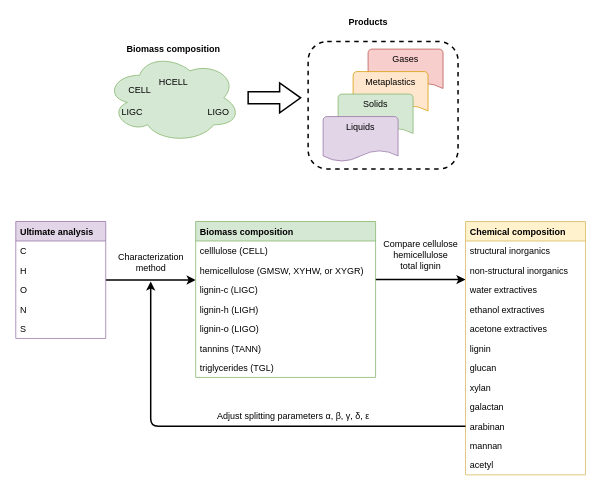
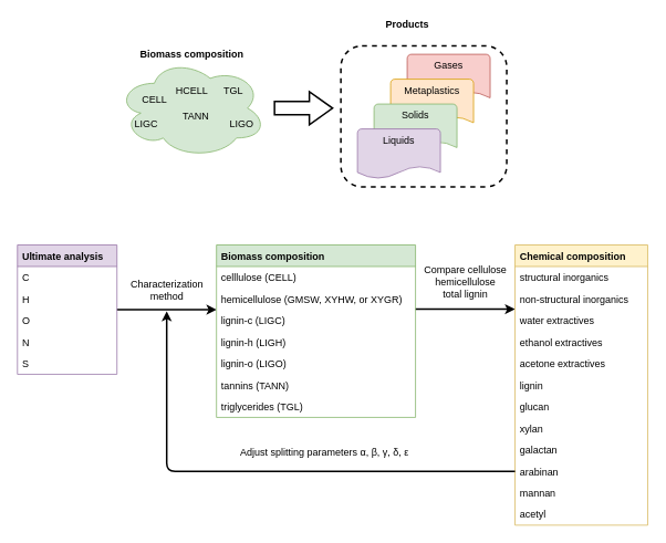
  <mxCell id="0" />
  <mxCell id="1" parent="0" />
  <mxCell id="2" value="Gases" style="strokeWidth=1;html=1;shape=mxgraph.flowchart.document2;whiteSpace=wrap;size=0.25;labelBackgroundColor=none;align=center;verticalAlign=top;fillColor=#f8cecc;strokeColor=#b85450;" parent="1" vertex="1"><mxGeometry x="490" y="65" width="100" height="60" as="geometry" /></mxCell>
  <mxCell id="3" value="Metaplastics" style="strokeWidth=1;html=1;shape=mxgraph.flowchart.document2;whiteSpace=wrap;size=0.25;labelBackgroundColor=none;align=center;verticalAlign=top;fillColor=#ffe6cc;strokeColor=#d79b00;" parent="1" vertex="1"><mxGeometry x="470" y="95" width="100" height="60" as="geometry" /></mxCell>
  <mxCell id="4" value="" style="ellipse;shape=cloud;whiteSpace=wrap;html=1;labelBackgroundColor=none;align=left;fillColor=#d5e8d4;strokeColor=#82b366;" parent="1" vertex="1"><mxGeometry x="140" y="70" width="180" height="120" as="geometry" /></mxCell>
  <mxCell id="5" value="CELL" style="text;html=1;align=center;verticalAlign=middle;resizable=0;points=[];autosize=1;strokeColor=none;" parent="1" vertex="1"><mxGeometry x="160" y="110" width="50" height="20" as="geometry" /></mxCell>
  <mxCell id="6" value="LIGC" style="text;html=1;align=center;verticalAlign=middle;resizable=0;points=[];autosize=1;strokeColor=none;" parent="1" vertex="1"><mxGeometry x="155" y="140" width="40" height="20" as="geometry" /></mxCell>
  <mxCell id="7" value="LIGO" style="text;html=1;align=center;verticalAlign=middle;resizable=0;points=[];autosize=1;strokeColor=none;" parent="1" vertex="1"><mxGeometry x="270" y="140" width="40" height="20" as="geometry" /></mxCell>
+ <mxCell id="8" value="TANN" style="text;html=1;align=center;verticalAlign=middle;resizable=0;points=[];autosize=1;strokeColor=none;" parent="1" vertex="1"><mxGeometry x="210" y="130" width="50" height="20" as="geometry" /></mxCell>
+ <mxCell id="9" value="TGL" style="text;html=1;align=center;verticalAlign=middle;resizable=0;points=[];autosize=1;strokeColor=none;" parent="1" vertex="1"><mxGeometry x="260" y="100" width="40" height="20" as="geometry" /></mxCell>
  <mxCell id="10" value="HCELL" style="text;html=1;align=center;verticalAlign=middle;resizable=0;points=[];autosize=1;strokeColor=none;" parent="1" vertex="1"><mxGeometry x="205" y="100" width="50" height="20" as="geometry" /></mxCell>
  <mxCell id="11" value="" style="shape=singleArrow;whiteSpace=wrap;html=1;arrowWidth=0.4;arrowSize=0.4;labelBackgroundColor=none;align=left;strokeWidth=2;" parent="1" vertex="1"><mxGeometry x="330" y="110" width="70" height="40" as="geometry" /></mxCell>
  <mxCell id="12" value="Solids" style="strokeWidth=1;html=1;shape=mxgraph.flowchart.document2;whiteSpace=wrap;size=0.25;labelBackgroundColor=none;align=center;verticalAlign=top;fillColor=#d5e8d4;strokeColor=#82b366;" parent="1" vertex="1"><mxGeometry x="450" y="125" width="100" height="60" as="geometry" /></mxCell>
  <mxCell id="13" value="Liquids" style="strokeWidth=1;html=1;shape=mxgraph.flowchart.document2;whiteSpace=wrap;size=0.25;labelBackgroundColor=none;align=center;verticalAlign=top;fillColor=#e1d5e7;strokeColor=#9673a6;" parent="1" vertex="1"><mxGeometry x="430" y="155" width="100" height="60" as="geometry" /></mxCell>
  <mxCell id="14" value="Biomass composition" style="text;html=1;align=center;verticalAlign=middle;resizable=0;points=[];autosize=1;strokeColor=none;fontStyle=1" parent="1" vertex="1"><mxGeometry x="160" y="55" width="140" height="20" as="geometry" /></mxCell>
  <mxCell id="15" value="Products" style="text;html=1;align=center;verticalAlign=middle;resizable=0;points=[];autosize=1;strokeColor=none;fontStyle=1" parent="1" vertex="1"><mxGeometry x="455" y="20" width="70" height="20" as="geometry" /></mxCell>
  <mxCell id="16" value="" style="rounded=1;whiteSpace=wrap;html=1;labelBackgroundColor=none;strokeWidth=2;align=center;verticalAlign=top;dashed=1;fillColor=none;" parent="1" vertex="1"><mxGeometry x="410" y="55" width="200" height="170" as="geometry" /></mxCell>
  <mxCell id="17" style="edgeStyle=orthogonalEdgeStyle;rounded=0;orthogonalLoop=1;jettySize=auto;html=1;strokeWidth=2;startArrow=classic;startFill=1;endArrow=none;endFill=0;" parent="1" edge="1"><mxGeometry relative="1" as="geometry"><mxPoint x="620" y="372.5" as="sourcePoint" /><mxPoint x="500" y="372.5" as="targetPoint" /></mxGeometry></mxCell>
  <mxCell id="18" value="Chemical composition" style="swimlane;fontStyle=1;childLayout=stackLayout;horizontal=1;startSize=26;horizontalStack=0;resizeParent=1;resizeParentMax=0;resizeLast=0;collapsible=1;marginBottom=0;labelBackgroundColor=none;align=left;swimlaneLine=1;spacingLeft=4;fillColor=#fff2cc;strokeColor=#d6b656;" parent="1" vertex="1"><mxGeometry x="620" y="295" width="160" height="338" as="geometry" /></mxCell>
  <mxCell id="19" value="structural inorganics" style="text;strokeColor=none;fillColor=none;align=left;verticalAlign=top;spacingLeft=4;spacingRight=4;overflow=hidden;rotatable=0;points=[[0,0.5],[1,0.5]];portConstraint=eastwest;" parent="18" vertex="1"><mxGeometry y="26" width="160" height="26" as="geometry" /></mxCell>
  <mxCell id="20" value="non-structural inorganics" style="text;strokeColor=none;fillColor=none;align=left;verticalAlign=top;spacingLeft=4;spacingRight=4;overflow=hidden;rotatable=0;points=[[0,0.5],[1,0.5]];portConstraint=eastwest;" parent="18" vertex="1"><mxGeometry y="52" width="160" height="26" as="geometry" /></mxCell>
  <mxCell id="21" value="water extractives&#10;" style="text;strokeColor=none;fillColor=none;align=left;verticalAlign=top;spacingLeft=4;spacingRight=4;overflow=hidden;rotatable=0;points=[[0,0.5],[1,0.5]];portConstraint=eastwest;labelBackgroundColor=none;" parent="18" vertex="1"><mxGeometry y="78" width="160" height="26" as="geometry" /></mxCell>
  <mxCell id="22" value="ethanol extractives" style="text;strokeColor=none;fillColor=none;align=left;verticalAlign=top;spacingLeft=4;spacingRight=4;overflow=hidden;rotatable=0;points=[[0,0.5],[1,0.5]];portConstraint=eastwest;" parent="18" vertex="1"><mxGeometry y="104" width="160" height="26" as="geometry" /></mxCell>
  <mxCell id="23" value="acetone extractives" style="text;strokeColor=none;fillColor=none;align=left;verticalAlign=top;spacingLeft=4;spacingRight=4;overflow=hidden;rotatable=0;points=[[0,0.5],[1,0.5]];portConstraint=eastwest;labelBackgroundColor=none;" parent="18" vertex="1"><mxGeometry y="130" width="160" height="26" as="geometry" /></mxCell>
  <mxCell id="24" value="lignin" style="text;strokeColor=none;fillColor=none;align=left;verticalAlign=top;spacingLeft=4;spacingRight=4;overflow=hidden;rotatable=0;points=[[0,0.5],[1,0.5]];portConstraint=eastwest;labelBackgroundColor=none;" parent="18" vertex="1"><mxGeometry y="156" width="160" height="26" as="geometry" /></mxCell>
  <mxCell id="25" value="glucan" style="text;strokeColor=none;fillColor=none;align=left;verticalAlign=top;spacingLeft=4;spacingRight=4;overflow=hidden;rotatable=0;points=[[0,0.5],[1,0.5]];portConstraint=eastwest;labelBackgroundColor=none;" parent="18" vertex="1"><mxGeometry y="182" width="160" height="26" as="geometry" /></mxCell>
  <mxCell id="26" value="xylan" style="text;strokeColor=none;fillColor=none;align=left;verticalAlign=top;spacingLeft=4;spacingRight=4;overflow=hidden;rotatable=0;points=[[0,0.5],[1,0.5]];portConstraint=eastwest;labelBackgroundColor=none;" parent="18" vertex="1"><mxGeometry y="208" width="160" height="26" as="geometry" /></mxCell>
  <mxCell id="27" value="galactan" style="text;strokeColor=none;fillColor=none;align=left;verticalAlign=top;spacingLeft=4;spacingRight=4;overflow=hidden;rotatable=0;points=[[0,0.5],[1,0.5]];portConstraint=eastwest;labelBackgroundColor=none;" parent="18" vertex="1"><mxGeometry y="234" width="160" height="26" as="geometry" /></mxCell>
  <mxCell id="28" value="arabinan" style="text;strokeColor=none;fillColor=none;align=left;verticalAlign=top;spacingLeft=4;spacingRight=4;overflow=hidden;rotatable=0;points=[[0,0.5],[1,0.5]];portConstraint=eastwest;labelBackgroundColor=none;" parent="18" vertex="1"><mxGeometry y="260" width="160" height="26" as="geometry" /></mxCell>
  <mxCell id="29" value="mannan" style="text;strokeColor=none;fillColor=none;align=left;verticalAlign=top;spacingLeft=4;spacingRight=4;overflow=hidden;rotatable=0;points=[[0,0.5],[1,0.5]];portConstraint=eastwest;labelBackgroundColor=none;" parent="18" vertex="1"><mxGeometry y="286" width="160" height="26" as="geometry" /></mxCell>
  <mxCell id="30" value="acetyl" style="text;strokeColor=none;fillColor=none;align=left;verticalAlign=top;spacingLeft=4;spacingRight=4;overflow=hidden;rotatable=0;points=[[0,0.5],[1,0.5]];portConstraint=eastwest;labelBackgroundColor=none;" parent="18" vertex="1"><mxGeometry y="312" width="160" height="26" as="geometry" /></mxCell>
  <mxCell id="31" style="edgeStyle=orthogonalEdgeStyle;rounded=0;orthogonalLoop=1;jettySize=auto;html=1;strokeWidth=2;" parent="1" source="32" edge="1"><mxGeometry relative="1" as="geometry"><mxPoint x="260" y="373" as="targetPoint" /></mxGeometry></mxCell>
  <mxCell id="32" value="Ultimate analysis" style="swimlane;fontStyle=1;childLayout=stackLayout;horizontal=1;startSize=26;horizontalStack=0;resizeParent=1;resizeParentMax=0;resizeLast=0;collapsible=1;marginBottom=0;labelBackgroundColor=none;align=left;spacingLeft=4;fillColor=#e1d5e7;strokeColor=#9673a6;" parent="1" vertex="1"><mxGeometry x="20" y="295" width="120" height="156" as="geometry" /></mxCell>
  <mxCell id="33" value="C" style="text;strokeColor=none;fillColor=none;align=left;verticalAlign=top;spacingLeft=4;spacingRight=4;overflow=hidden;rotatable=0;points=[[0,0.5],[1,0.5]];portConstraint=eastwest;" parent="32" vertex="1"><mxGeometry y="26" width="120" height="26" as="geometry" /></mxCell>
  <mxCell id="34" value="H" style="text;strokeColor=none;fillColor=none;align=left;verticalAlign=top;spacingLeft=4;spacingRight=4;overflow=hidden;rotatable=0;points=[[0,0.5],[1,0.5]];portConstraint=eastwest;" parent="32" vertex="1"><mxGeometry y="52" width="120" height="26" as="geometry" /></mxCell>
  <mxCell id="35" value="O" style="text;strokeColor=none;fillColor=none;align=left;verticalAlign=top;spacingLeft=4;spacingRight=4;overflow=hidden;rotatable=0;points=[[0,0.5],[1,0.5]];portConstraint=eastwest;" parent="32" vertex="1"><mxGeometry y="78" width="120" height="26" as="geometry" /></mxCell>
  <mxCell id="36" value="N" style="text;strokeColor=none;fillColor=none;align=left;verticalAlign=top;spacingLeft=4;spacingRight=4;overflow=hidden;rotatable=0;points=[[0,0.5],[1,0.5]];portConstraint=eastwest;labelBackgroundColor=none;" parent="32" vertex="1"><mxGeometry y="104" width="120" height="26" as="geometry" /></mxCell>
  <mxCell id="37" value="S" style="text;strokeColor=none;fillColor=none;align=left;verticalAlign=top;spacingLeft=4;spacingRight=4;overflow=hidden;rotatable=0;points=[[0,0.5],[1,0.5]];portConstraint=eastwest;labelBackgroundColor=none;" parent="32" vertex="1"><mxGeometry y="130" width="120" height="26" as="geometry" /></mxCell>
  <mxCell id="38" value="Biomass composition" style="swimlane;fontStyle=1;childLayout=stackLayout;horizontal=1;startSize=26;horizontalStack=0;resizeParent=1;resizeParentMax=0;resizeLast=0;collapsible=1;marginBottom=0;labelBackgroundColor=none;align=left;spacingLeft=4;fillColor=#d5e8d4;strokeColor=#82b366;" parent="1" vertex="1"><mxGeometry x="260" y="295" width="240" height="208" as="geometry" /></mxCell>
  <mxCell id="39" value="celllulose (CELL)" style="text;strokeColor=none;fillColor=none;align=left;verticalAlign=top;spacingLeft=4;spacingRight=4;overflow=hidden;rotatable=0;points=[[0,0.5],[1,0.5]];portConstraint=eastwest;" parent="38" vertex="1"><mxGeometry y="26" width="240" height="26" as="geometry" /></mxCell>
  <mxCell id="40" value="hemicellulose (GMSW, XYHW, or XYGR)" style="text;strokeColor=none;fillColor=none;align=left;verticalAlign=top;spacingLeft=4;spacingRight=4;overflow=hidden;rotatable=0;points=[[0,0.5],[1,0.5]];portConstraint=eastwest;" parent="38" vertex="1"><mxGeometry y="52" width="240" height="26" as="geometry" /></mxCell>
  <mxCell id="41" value="lignin-c (LIGC)" style="text;strokeColor=none;fillColor=none;align=left;verticalAlign=top;spacingLeft=4;spacingRight=4;overflow=hidden;rotatable=0;points=[[0,0.5],[1,0.5]];portConstraint=eastwest;" parent="38" vertex="1"><mxGeometry y="78" width="240" height="26" as="geometry" /></mxCell>
  <mxCell id="42" value="lignin-h (LIGH)" style="text;strokeColor=none;fillColor=none;align=left;verticalAlign=top;spacingLeft=4;spacingRight=4;overflow=hidden;rotatable=0;points=[[0,0.5],[1,0.5]];portConstraint=eastwest;labelBackgroundColor=none;" parent="38" vertex="1"><mxGeometry y="104" width="240" height="26" as="geometry" /></mxCell>
  <mxCell id="43" value="lignin-o (LIGO)" style="text;strokeColor=none;fillColor=none;align=left;verticalAlign=top;spacingLeft=4;spacingRight=4;overflow=hidden;rotatable=0;points=[[0,0.5],[1,0.5]];portConstraint=eastwest;labelBackgroundColor=none;" parent="38" vertex="1"><mxGeometry y="130" width="240" height="26" as="geometry" /></mxCell>
  <mxCell id="44" value="tannins (TANN)" style="text;strokeColor=none;fillColor=none;align=left;verticalAlign=top;spacingLeft=4;spacingRight=4;overflow=hidden;rotatable=0;points=[[0,0.5],[1,0.5]];portConstraint=eastwest;labelBackgroundColor=none;" parent="38" vertex="1"><mxGeometry y="156" width="240" height="26" as="geometry" /></mxCell>
  <mxCell id="45" value="triglycerides (TGL)" style="text;strokeColor=none;fillColor=none;align=left;verticalAlign=top;spacingLeft=4;spacingRight=4;overflow=hidden;rotatable=0;points=[[0,0.5],[1,0.5]];portConstraint=eastwest;labelBackgroundColor=none;" parent="38" vertex="1"><mxGeometry y="182" width="240" height="26" as="geometry" /></mxCell>
  <mxCell id="46" value="Characterization&lt;br&gt;method" style="text;html=1;align=center;verticalAlign=middle;resizable=0;points=[];autosize=1;strokeColor=none;" parent="1" vertex="1"><mxGeometry x="150" y="335" width="100" height="30" as="geometry" /></mxCell>
  <mxCell id="47" value="Compare cellulose&lt;br&gt;hemicellulose&lt;br&gt;total lignin" style="text;html=1;align=center;verticalAlign=middle;resizable=0;points=[];autosize=1;strokeColor=none;" parent="1" vertex="1"><mxGeometry x="505" y="315" width="110" height="50" as="geometry" /></mxCell>
- <mxCell id="48" value="Adjust splitting parameters α, β, γ, δ, ε" style="text;html=1;align=center;verticalAlign=middle;resizable=0;points=[];autosize=1;strokeColor=none;" vertex="1" parent="1"><mxGeometry x="280" y="545" width="220" height="20" as="geometry" /></mxCell>
+ <mxCell id="48" value="Adjust splitting parameters α, β, γ, δ, ε" style="text;html=1;align=center;verticalAlign=middle;resizable=0;points=[];autosize=1;strokeColor=none;" vertex="1" parent="1"><mxGeometry x="280" y="535" width="220" height="20" as="geometry" /></mxCell>
  <mxCell id="49" value="" style="endArrow=classic;html=1;exitX=0;exitY=0.5;exitDx=0;exitDy=0;strokeWidth=2;" edge="1" parent="1" source="28"><mxGeometry width="50" height="50" relative="1" as="geometry"><mxPoint x="380" y="465" as="sourcePoint" /><mxPoint x="200" y="375" as="targetPoint" /><Array as="points"><mxPoint x="200" y="568" /></Array></mxGeometry></mxCell>
